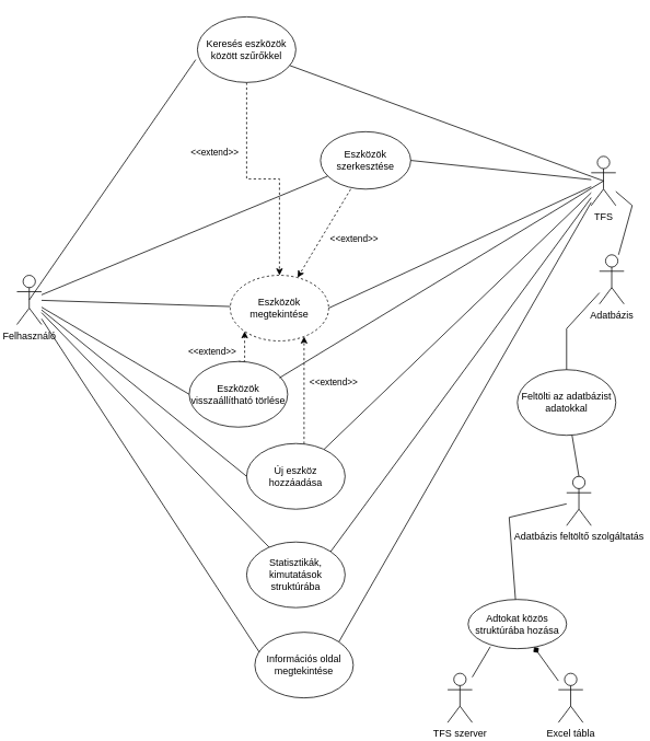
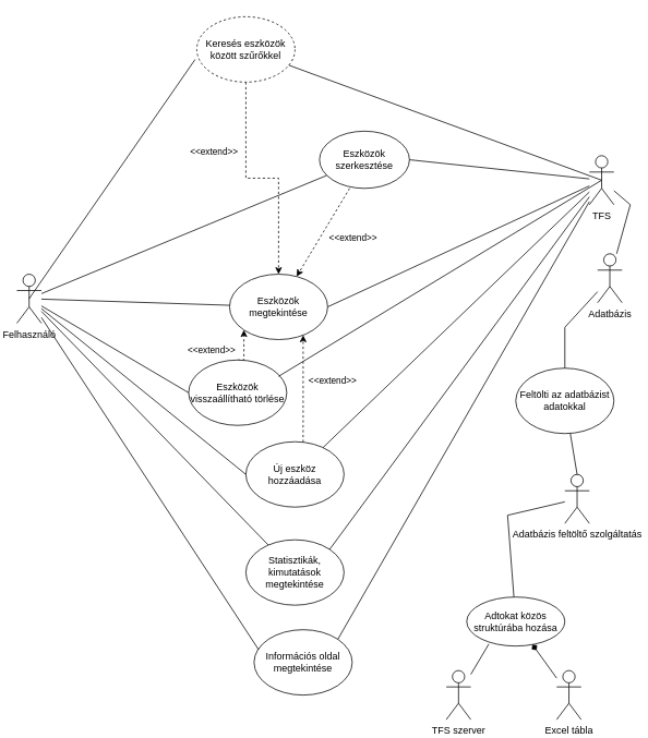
  <mxCell id="0" />
  <mxCell id="1" parent="0" />
  <mxCell id="2" value="Felhasználó" style="shape=umlActor;verticalLabelPosition=bottom;verticalAlign=top;html=1;outlineConnect=0;" vertex="1" parent="1"><mxGeometry x="20" y="335" width="30" height="60" as="geometry" /></mxCell>
- <mxCell id="3" value="Eszközök megtekintése" style="ellipse;whiteSpace=wrap;html=1;dashed=1;" vertex="1" parent="1"><mxGeometry x="280" y="335" width="120" height="80" as="geometry" /></mxCell>
+ <mxCell id="3" value="Eszközök megtekintése" style="ellipse;whiteSpace=wrap;html=1;" vertex="1" parent="1"><mxGeometry x="280" y="335" width="120" height="80" as="geometry" /></mxCell>
  <mxCell id="4" value="" style="endArrow=none;html=1;rounded=0;" edge="1" parent="1" source="2" target="3"><mxGeometry width="50" height="50" relative="1" as="geometry"><mxPoint x="160" y="250" as="sourcePoint" /><mxPoint x="210" y="200" as="targetPoint" /></mxGeometry></mxCell>
  <mxCell id="5" style="edgeStyle=orthogonalEdgeStyle;rounded=0;orthogonalLoop=1;jettySize=auto;html=1;dashed=1;" edge="1" parent="1" source="6" target="3"><mxGeometry relative="1" as="geometry"><Array as="points" /></mxGeometry></mxCell>
- <mxCell id="6" value="Keresés eszközök között szűrőkkel" style="ellipse;whiteSpace=wrap;html=1;" vertex="1" parent="1"><mxGeometry x="240" y="20" width="120" height="80" as="geometry" /></mxCell>
+ <mxCell id="6" value="Keresés eszközök között szűrőkkel" style="ellipse;whiteSpace=wrap;html=1;dashed=1;" vertex="1" parent="1"><mxGeometry x="240" y="20" width="120" height="80" as="geometry" /></mxCell>
  <mxCell id="7" value="" style="endArrow=none;html=1;rounded=0;exitX=0.5;exitY=0.5;exitDx=0;exitDy=0;exitPerimeter=0;entryX=-0.017;entryY=0.653;entryDx=0;entryDy=0;entryPerimeter=0;" edge="1" parent="1" source="2" target="6"><mxGeometry width="50" height="50" relative="1" as="geometry"><mxPoint x="160" y="240" as="sourcePoint" /><mxPoint x="210" y="190" as="targetPoint" /></mxGeometry></mxCell>
  <mxCell id="8" value="Eszközök szerkesztése" style="ellipse;whiteSpace=wrap;html=1;" vertex="1" parent="1"><mxGeometry x="390" y="160" width="110" height="70" as="geometry" /></mxCell>
  <mxCell id="9" style="edgeStyle=orthogonalEdgeStyle;rounded=0;orthogonalLoop=1;jettySize=auto;html=1;exitX=0.5;exitY=0;exitDx=0;exitDy=0;entryX=0;entryY=1;entryDx=0;entryDy=0;dashed=1;" edge="1" parent="1" source="10" target="3"><mxGeometry relative="1" as="geometry" /></mxCell>
  <mxCell id="10" value="Eszközök visszaállítható törlése" style="ellipse;whiteSpace=wrap;html=1;" vertex="1" parent="1"><mxGeometry x="230" y="440" width="120" height="80" as="geometry" /></mxCell>
  <mxCell id="11" style="edgeStyle=orthogonalEdgeStyle;rounded=0;orthogonalLoop=1;jettySize=auto;html=1;dashed=1;" edge="1" parent="1" source="12" target="3"><mxGeometry relative="1" as="geometry"><Array as="points"><mxPoint x="370" y="480" /><mxPoint x="370" y="480" /></Array></mxGeometry></mxCell>
  <mxCell id="12" value="Új eszköz hozzáadása" style="ellipse;whiteSpace=wrap;html=1;" vertex="1" parent="1"><mxGeometry x="300" y="540" width="120" height="80" as="geometry" /></mxCell>
- <mxCell id="13" value="Statisztikák, kimutatások struktúrába" style="ellipse;whiteSpace=wrap;html=1;" vertex="1" parent="1"><mxGeometry x="300" y="660" width="120" height="80" as="geometry" /></mxCell>
+ <mxCell id="13" value="Statisztikák, kimutatások megtekintése" style="ellipse;whiteSpace=wrap;html=1;" vertex="1" parent="1"><mxGeometry x="300" y="660" width="120" height="80" as="geometry" /></mxCell>
  <mxCell id="14" value="Információs oldal megtekintése" style="ellipse;whiteSpace=wrap;html=1;" vertex="1" parent="1"><mxGeometry x="310" y="770" width="120" height="80" as="geometry" /></mxCell>
  <mxCell id="15" value="" style="endArrow=none;html=1;rounded=0;" edge="1" parent="1" source="2" target="8"><mxGeometry width="50" height="50" relative="1" as="geometry"><mxPoint x="160" y="290" as="sourcePoint" /><mxPoint x="210" y="240" as="targetPoint" /></mxGeometry></mxCell>
  <mxCell id="16" value="" style="endArrow=none;html=1;rounded=0;entryX=0;entryY=0.5;entryDx=0;entryDy=0;" edge="1" parent="1" source="2" target="10"><mxGeometry width="50" height="50" relative="1" as="geometry"><mxPoint x="160" y="290" as="sourcePoint" /><mxPoint x="210" y="240" as="targetPoint" /></mxGeometry></mxCell>
  <mxCell id="17" value="" style="endArrow=none;html=1;rounded=0;entryX=0;entryY=0.5;entryDx=0;entryDy=0;" edge="1" parent="1" source="2" target="12"><mxGeometry width="50" height="50" relative="1" as="geometry"><mxPoint x="160" y="500" as="sourcePoint" /><mxPoint x="210" y="450" as="targetPoint" /></mxGeometry></mxCell>
  <mxCell id="18" value="" style="endArrow=none;html=1;rounded=0;" edge="1" parent="1" source="2" target="13"><mxGeometry width="50" height="50" relative="1" as="geometry"><mxPoint x="160" y="590" as="sourcePoint" /><mxPoint x="210" y="540" as="targetPoint" /></mxGeometry></mxCell>
  <mxCell id="19" value="" style="endArrow=none;html=1;rounded=0;entryX=0.047;entryY=0.307;entryDx=0;entryDy=0;entryPerimeter=0;" edge="1" parent="1" source="2" target="14"><mxGeometry width="50" height="50" relative="1" as="geometry"><mxPoint x="160" y="590" as="sourcePoint" /><mxPoint x="210" y="540" as="targetPoint" /></mxGeometry></mxCell>
  <mxCell id="20" value="" style="endArrow=classic;html=1;rounded=0;exitX=0.335;exitY=1;exitDx=0;exitDy=0;dashed=1;exitPerimeter=0;" edge="1" parent="1" source="8" target="3"><mxGeometry width="50" height="50" relative="1" as="geometry"><mxPoint x="160" y="320" as="sourcePoint" /><mxPoint x="210" y="270" as="targetPoint" /></mxGeometry></mxCell>
  <mxCell id="21" value="&amp;lt;&amp;lt;extend&amp;gt;&amp;gt;" style="edgeLabel;html=1;align=center;verticalAlign=middle;resizable=0;points=[];" vertex="1" connectable="0" parent="20"><mxGeometry x="-0.36" relative="1" as="geometry"><mxPoint x="24" y="26" as="offset" /></mxGeometry></mxCell>
  <mxCell id="22" value="&amp;lt;&amp;lt;extend&amp;gt;&amp;gt;" style="edgeLabel;html=1;align=center;verticalAlign=middle;resizable=0;points=[];" vertex="1" connectable="0" parent="1"><mxGeometry x="360.001" y="150" as="geometry"><mxPoint x="-100" y="34" as="offset" /></mxGeometry></mxCell>
  <mxCell id="23" value="&amp;lt;&amp;lt;extend&amp;gt;&amp;gt;" style="edgeLabel;html=1;align=center;verticalAlign=middle;resizable=0;points=[];" vertex="1" connectable="0" parent="1"><mxGeometry x="290.001" y="250" as="geometry"><mxPoint x="-33" y="177" as="offset" /></mxGeometry></mxCell>
  <mxCell id="24" value="&amp;lt;&amp;lt;extend&amp;gt;&amp;gt;" style="edgeLabel;html=1;align=center;verticalAlign=middle;resizable=0;points=[];" vertex="1" connectable="0" parent="1"><mxGeometry x="560.001" y="240" as="geometry"><mxPoint x="-155" y="225" as="offset" /></mxGeometry></mxCell>
  <mxCell id="25" value="TFS" style="shape=umlActor;verticalLabelPosition=bottom;verticalAlign=top;html=1;outlineConnect=0;" vertex="1" parent="1"><mxGeometry x="720" y="190" width="30" height="60" as="geometry" /></mxCell>
  <mxCell id="26" value="" style="endArrow=none;html=1;rounded=0;entryX=0.5;entryY=0.5;entryDx=0;entryDy=0;entryPerimeter=0;" edge="1" parent="1" source="6" target="25"><mxGeometry width="50" height="50" relative="1" as="geometry"><mxPoint x="360" y="300" as="sourcePoint" /><mxPoint x="410" y="250" as="targetPoint" /></mxGeometry></mxCell>
  <mxCell id="27" value="" style="endArrow=none;html=1;rounded=0;exitX=1;exitY=0.5;exitDx=0;exitDy=0;" edge="1" parent="1" source="8" target="25"><mxGeometry width="50" height="50" relative="1" as="geometry"><mxPoint x="360" y="400" as="sourcePoint" /><mxPoint x="410" y="350" as="targetPoint" /></mxGeometry></mxCell>
  <mxCell id="28" value="" style="endArrow=none;html=1;rounded=0;exitX=1;exitY=0.5;exitDx=0;exitDy=0;" edge="1" parent="1" source="3" target="25"><mxGeometry width="50" height="50" relative="1" as="geometry"><mxPoint x="360" y="400" as="sourcePoint" /><mxPoint x="410" y="350" as="targetPoint" /></mxGeometry></mxCell>
  <mxCell id="29" value="" style="endArrow=none;html=1;rounded=0;" edge="1" parent="1" source="12" target="25"><mxGeometry width="50" height="50" relative="1" as="geometry"><mxPoint x="360" y="430" as="sourcePoint" /><mxPoint x="410" y="380" as="targetPoint" /></mxGeometry></mxCell>
  <mxCell id="30" value="" style="endArrow=none;html=1;rounded=0;exitX=1;exitY=0;exitDx=0;exitDy=0;" edge="1" parent="1" source="13" target="25"><mxGeometry width="50" height="50" relative="1" as="geometry"><mxPoint x="320" y="550" as="sourcePoint" /><mxPoint x="370" y="500" as="targetPoint" /></mxGeometry></mxCell>
  <mxCell id="31" value="" style="endArrow=none;html=1;rounded=0;exitX=1;exitY=0;exitDx=0;exitDy=0;" edge="1" parent="1" source="14" target="25"><mxGeometry width="50" height="50" relative="1" as="geometry"><mxPoint x="320" y="510" as="sourcePoint" /><mxPoint x="370" y="460" as="targetPoint" /></mxGeometry></mxCell>
  <mxCell id="32" value="" style="endArrow=none;html=1;rounded=0;entryX=0.5;entryY=0.5;entryDx=0;entryDy=0;entryPerimeter=0;" edge="1" parent="1" target="25"><mxGeometry width="50" height="50" relative="1" as="geometry"><mxPoint x="340" y="460" as="sourcePoint" /><mxPoint x="370" y="430" as="targetPoint" /></mxGeometry></mxCell>
  <mxCell id="33" value="Adatbázis" style="shape=umlActor;verticalLabelPosition=bottom;verticalAlign=top;html=1;outlineConnect=0;" vertex="1" parent="1"><mxGeometry x="730" y="310" width="30" height="60" as="geometry" /></mxCell>
  <mxCell id="34" value="" style="endArrow=none;html=1;rounded=0;" edge="1" parent="1" source="33" target="25"><mxGeometry width="50" height="50" relative="1" as="geometry"><mxPoint x="320" y="480" as="sourcePoint" /><mxPoint x="370" y="430" as="targetPoint" /><Array as="points"><mxPoint x="770" y="250" /></Array></mxGeometry></mxCell>
  <mxCell id="35" value="Adatbázis feltöltő szolgáltatás" style="shape=umlActor;verticalLabelPosition=bottom;verticalAlign=top;html=1;outlineConnect=0;" vertex="1" parent="1"><mxGeometry x="690" y="580" width="30" height="60" as="geometry" /></mxCell>
  <mxCell id="36" value="Feltölti az adatbázist adatokkal" style="ellipse;whiteSpace=wrap;html=1;" vertex="1" parent="1"><mxGeometry x="630" y="450" width="120" height="80" as="geometry" /></mxCell>
  <mxCell id="37" value="" style="endArrow=none;html=1;rounded=0;" edge="1" parent="1" source="36" target="33"><mxGeometry width="50" height="50" relative="1" as="geometry"><mxPoint x="380" y="510" as="sourcePoint" /><mxPoint x="430" y="460" as="targetPoint" /><Array as="points"><mxPoint x="690" y="400" /></Array></mxGeometry></mxCell>
  <mxCell id="38" value="" style="endArrow=none;html=1;rounded=0;exitX=0.5;exitY=0;exitDx=0;exitDy=0;exitPerimeter=0;" edge="1" parent="1" source="35" target="36"><mxGeometry width="50" height="50" relative="1" as="geometry"><mxPoint x="380" y="510" as="sourcePoint" /><mxPoint x="430" y="460" as="targetPoint" /></mxGeometry></mxCell>
  <mxCell id="39" value="TFS szerver" style="shape=umlActor;verticalLabelPosition=bottom;verticalAlign=top;html=1;outlineConnect=0;" vertex="1" parent="1"><mxGeometry x="545" y="820" width="30" height="60" as="geometry" /></mxCell>
  <mxCell id="40" value="Excel tábla" style="shape=umlActor;verticalLabelPosition=bottom;verticalAlign=top;html=1;outlineConnect=0;" vertex="1" parent="1"><mxGeometry x="680" y="820" width="30" height="60" as="geometry" /></mxCell>
  <mxCell id="41" value="Adtokat közös struktúrába hozása" style="ellipse;whiteSpace=wrap;html=1;" vertex="1" parent="1"><mxGeometry x="570" y="730" width="120" height="60" as="geometry" /></mxCell>
  <mxCell id="42" value="" style="endArrow=none;html=1;rounded=0;" edge="1" parent="1" source="41" target="35"><mxGeometry width="50" height="50" relative="1" as="geometry"><mxPoint x="580" y="820" as="sourcePoint" /><mxPoint x="630" y="770" as="targetPoint" /><Array as="points"><mxPoint x="620" y="630" /></Array></mxGeometry></mxCell>
  <mxCell id="43" value="" style="endArrow=none;html=1;rounded=0;entryX=0.225;entryY=0.96;entryDx=0;entryDy=0;entryPerimeter=0;" edge="1" parent="1" source="39" target="41"><mxGeometry width="50" height="50" relative="1" as="geometry"><mxPoint x="580" y="870" as="sourcePoint" /><mxPoint x="630" y="820" as="targetPoint" /></mxGeometry></mxCell>
  <mxCell id="44" value="" style="endArrow=diamond;html=1;rounded=0;" edge="1" parent="1" source="40" target="41"><mxGeometry width="50" height="50" relative="1" as="geometry"><mxPoint x="580" y="870" as="sourcePoint" /><mxPoint x="630" y="820" as="targetPoint" /></mxGeometry></mxCell>
